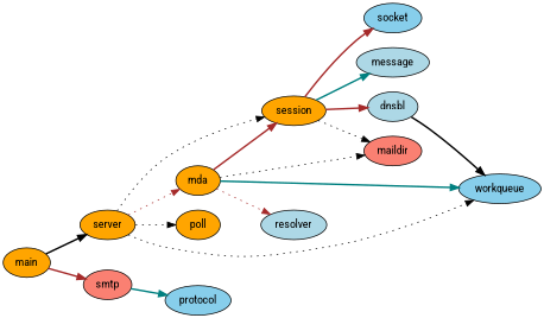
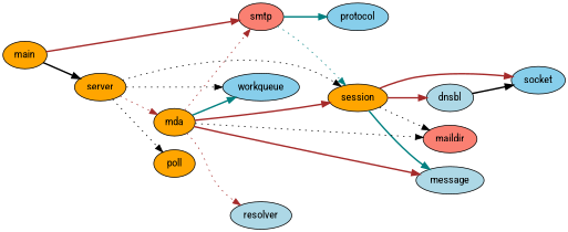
  digraph {
    fontname="Roboto Condensed"
    rankdir=LR
    node [fillcolor=orange fontname="Roboto Condensed" style=filled]
    edge [color=brown fontname="Roboto Condensed" style=bold]
    main
    server
    smtp [fillcolor=salmon]
    session
    mda
    poll
    workqueue [fillcolor=skyblue]
    protocol [fillcolor=skyblue]
    socket [fillcolor=skyblue]
    message [fillcolor=lightblue]
    maildir [fillcolor=salmon]
    dnsbl [fillcolor=lightblue]
    resolver [fillcolor=lightblue]
    main -> server [color=black]
    main -> smtp
    server -> session [color=black style=dotted]
    server -> mda [style=dotted]
    server -> poll [color=black style=dotted]
    server -> workqueue [color=black style=dotted]
+   smtp -> session [color=teal style=dotted]
    smtp -> protocol [color=teal]
    session -> socket
    session -> message [color=teal]
    session -> maildir [color=black style=dotted]
    session -> dnsbl
+   mda -> smtp [style=dotted]
    mda -> session
    mda -> workqueue [color=teal]
+   mda -> message
    mda -> maildir [color=black style=dotted]
    mda -> resolver [style=dotted]
-   dnsbl -> workqueue [color=black]
+   dnsbl -> socket [color=black]
  }
